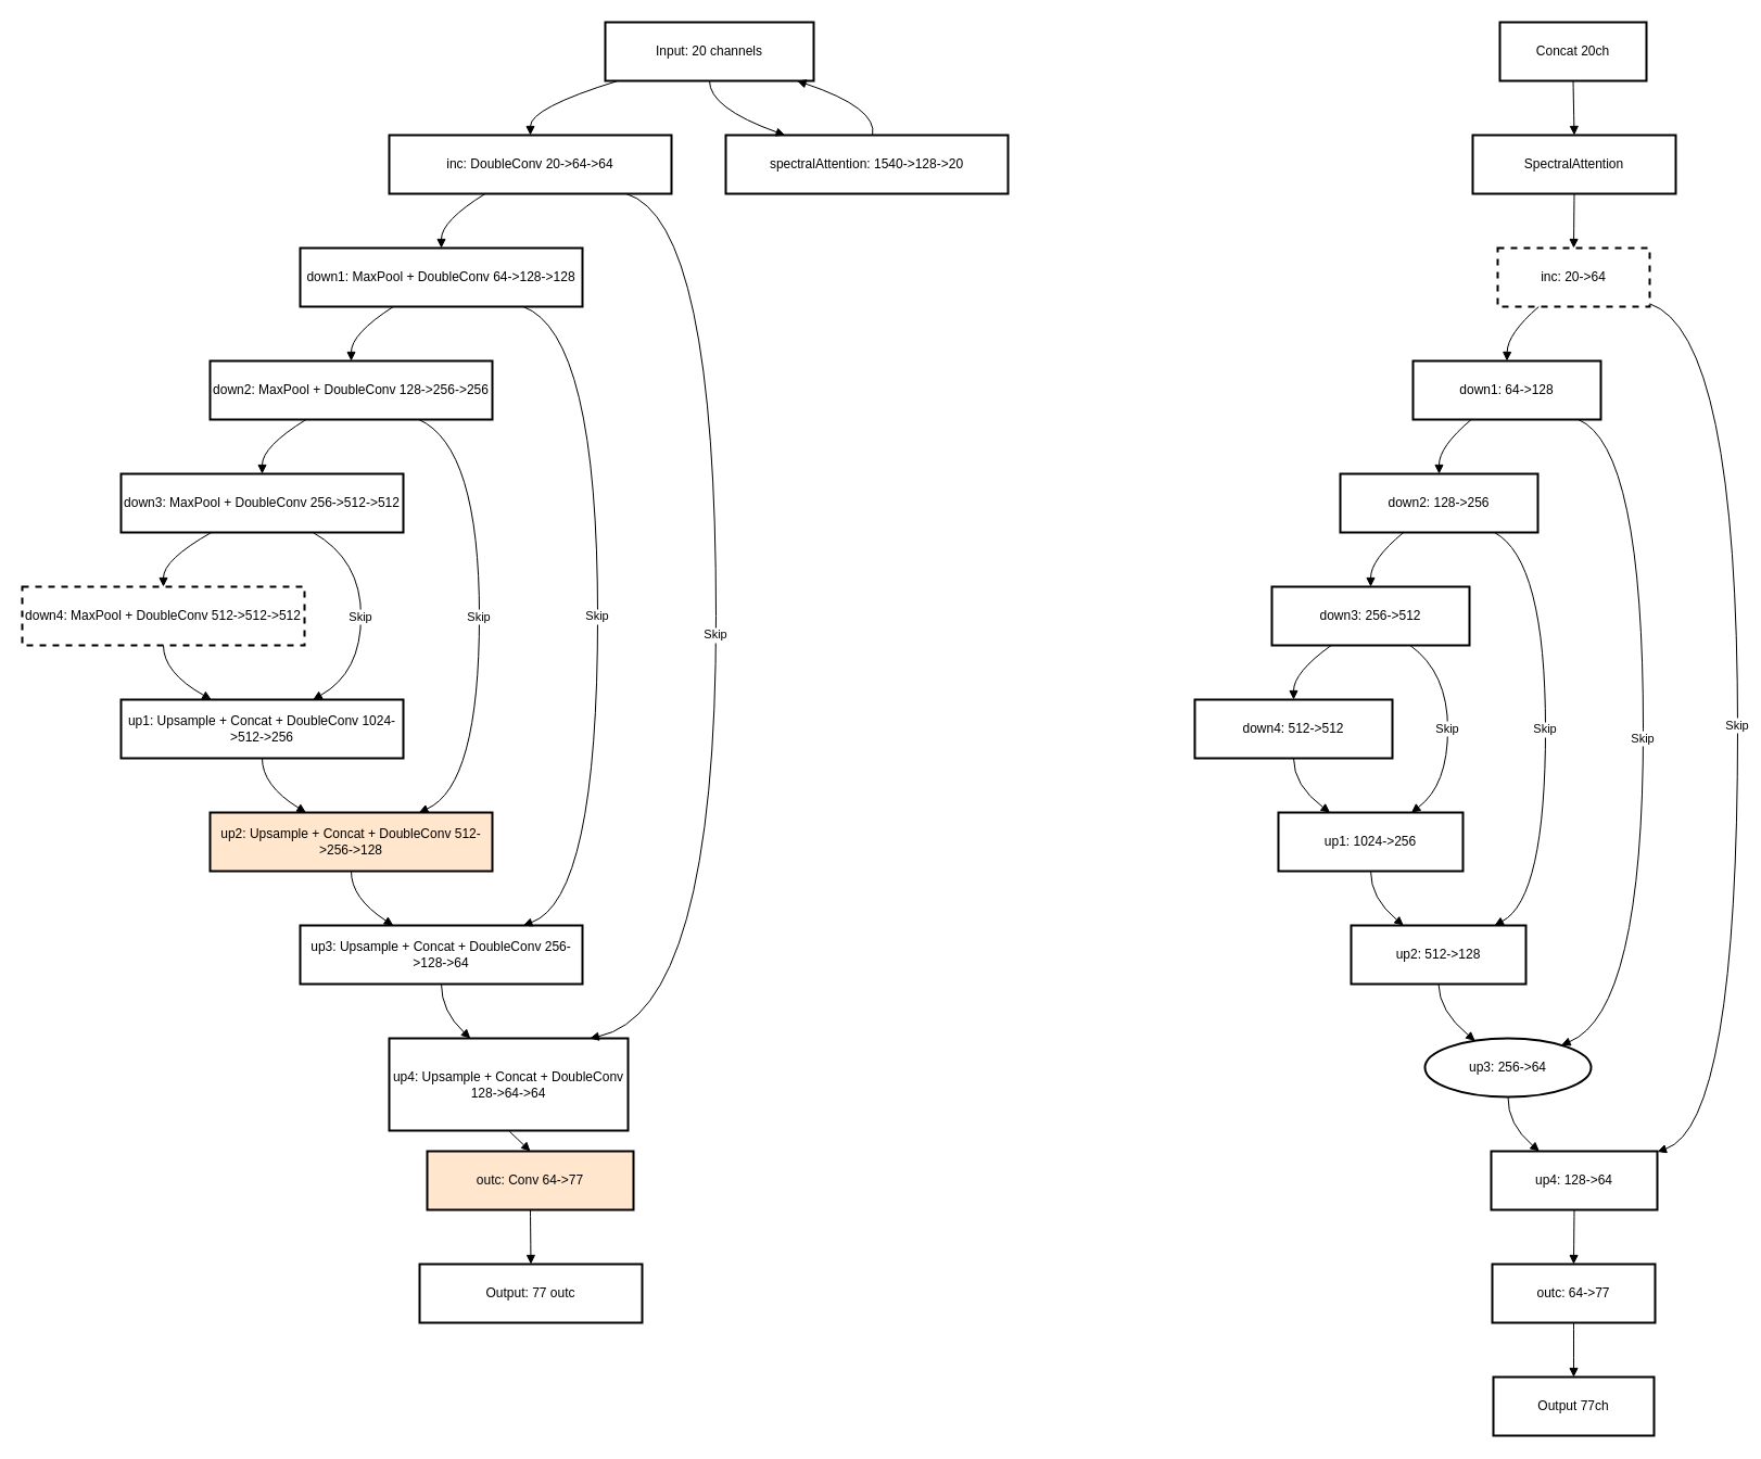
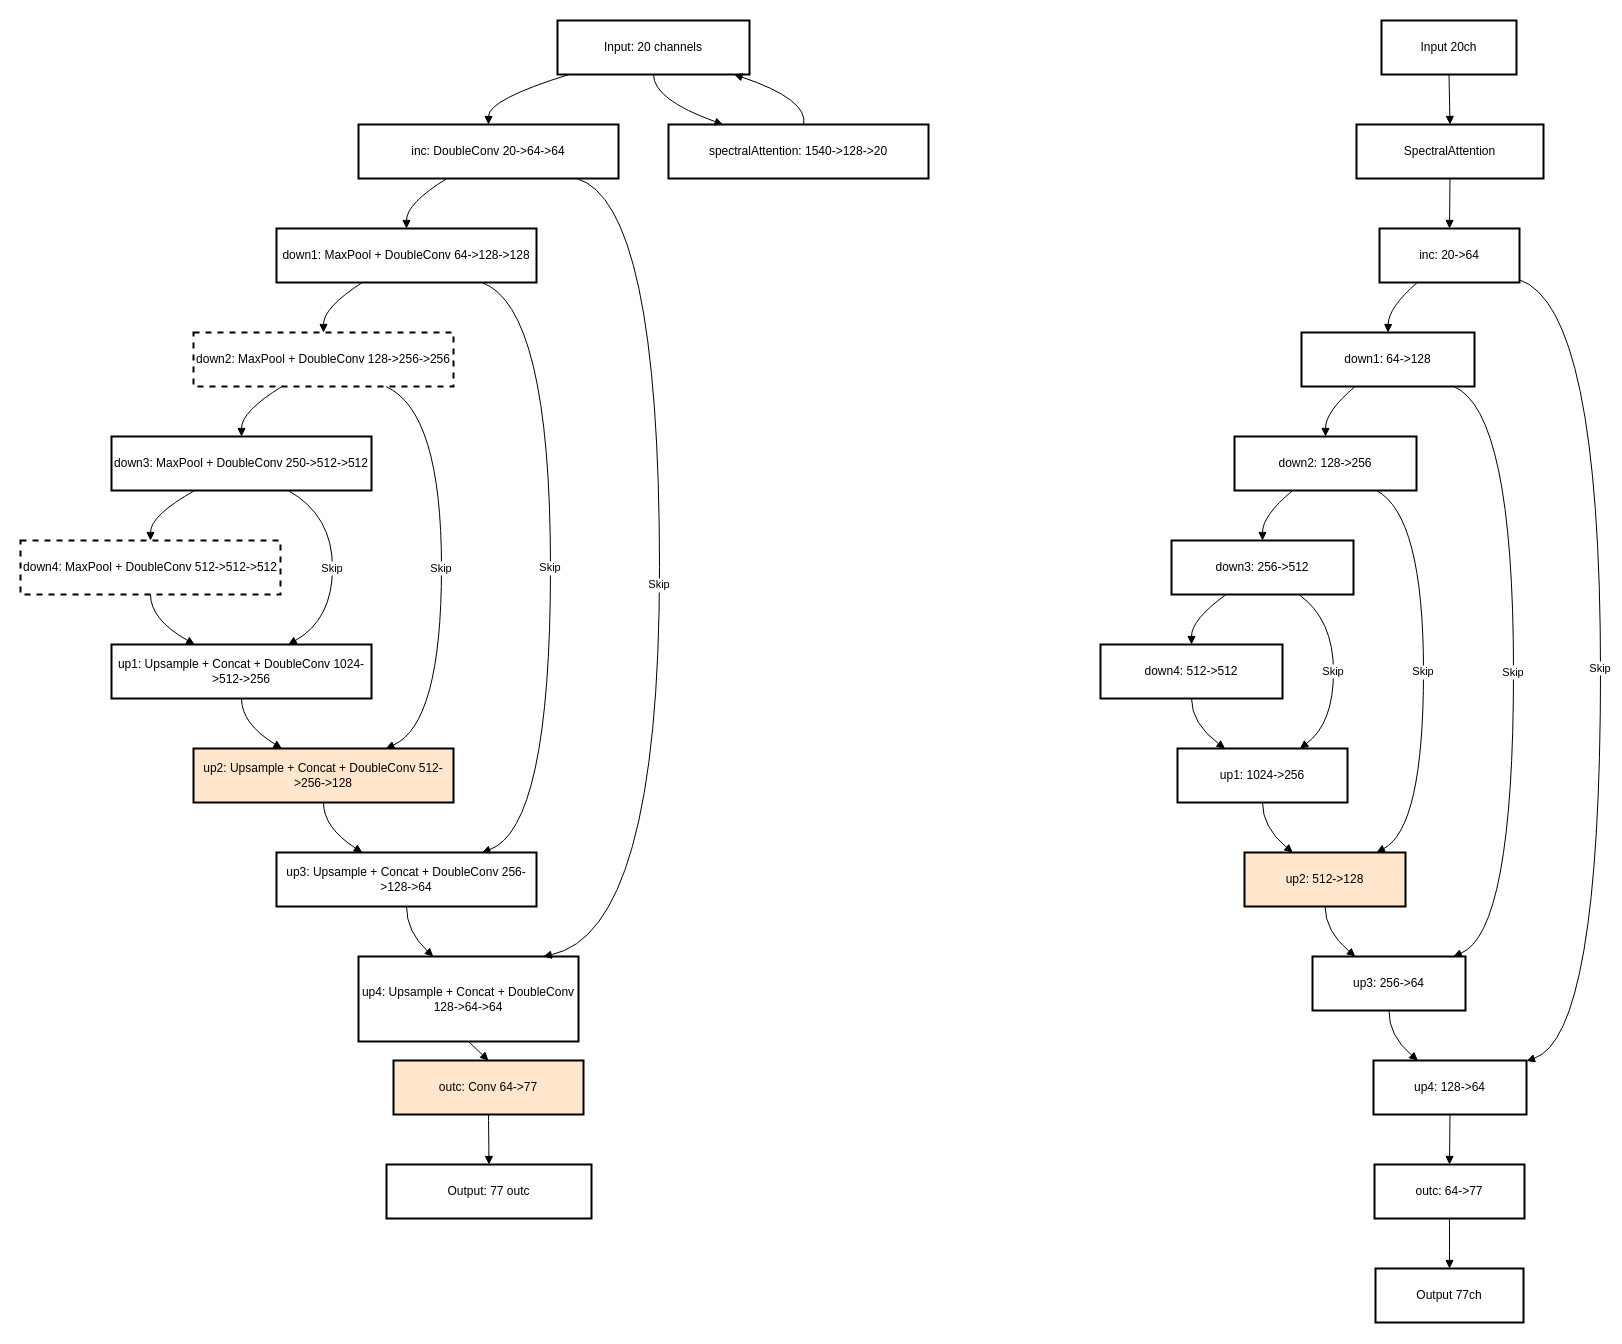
  <mxCell id="0" />
  <mxCell id="1" parent="0" />
  <mxCell id="2" value="Input: 20 channels" style="whiteSpace=wrap;strokeWidth=2;" vertex="1" parent="1"><mxGeometry x="557" y="20" width="192" height="54" as="geometry" /></mxCell>
  <mxCell id="3" value="inc: DoubleConv 20-&gt;64-&gt;64" style="whiteSpace=wrap;strokeWidth=2;" vertex="1" parent="1"><mxGeometry x="358" y="124" width="260" height="54" as="geometry" /></mxCell>
  <mxCell id="4" value="down1: MaxPool + DoubleConv 64-&gt;128-&gt;128" style="whiteSpace=wrap;strokeWidth=2;" vertex="1" parent="1"><mxGeometry x="276" y="228" width="260" height="54" as="geometry" /></mxCell>
- <mxCell id="5" value="down2: MaxPool + DoubleConv 128-&gt;256-&gt;256" style="whiteSpace=wrap;strokeWidth=2;" vertex="1" parent="1"><mxGeometry x="193" y="332" width="260" height="54" as="geometry" /></mxCell>
- <mxCell id="6" value="down3: MaxPool + DoubleConv 256-&gt;512-&gt;512" style="whiteSpace=wrap;strokeWidth=2;" vertex="1" parent="1"><mxGeometry x="111" y="436" width="260" height="54" as="geometry" /></mxCell>
+ <mxCell id="5" value="down2: MaxPool + DoubleConv 128-&gt;256-&gt;256" style="whiteSpace=wrap;strokeWidth=2;dashed=1;" vertex="1" parent="1"><mxGeometry x="193" y="332" width="260" height="54" as="geometry" /></mxCell>
+ <mxCell id="6" value="down3: MaxPool + DoubleConv 250-&gt;512-&gt;512" style="whiteSpace=wrap;strokeWidth=2;" vertex="1" parent="1"><mxGeometry x="111" y="436" width="260" height="54" as="geometry" /></mxCell>
  <mxCell id="7" value="down4: MaxPool + DoubleConv 512-&gt;512-&gt;512" style="whiteSpace=wrap;strokeWidth=2;dashed=1;" vertex="1" parent="1"><mxGeometry x="20" y="540" width="260" height="54" as="geometry" /></mxCell>
  <mxCell id="8" value="up1: Upsample + Concat + DoubleConv 1024-&gt;512-&gt;256" style="whiteSpace=wrap;strokeWidth=2;" vertex="1" parent="1"><mxGeometry x="111" y="644" width="260" height="54" as="geometry" /></mxCell>
  <mxCell id="9" value="up2: Upsample + Concat + DoubleConv 512-&gt;256-&gt;128" style="whiteSpace=wrap;strokeWidth=2;fillColor=#ffe6cc;" vertex="1" parent="1"><mxGeometry x="193" y="748" width="260" height="54" as="geometry" /></mxCell>
  <mxCell id="10" value="up3: Upsample + Concat + DoubleConv 256-&gt;128-&gt;64" style="whiteSpace=wrap;strokeWidth=2;" vertex="1" parent="1"><mxGeometry x="276" y="852" width="260" height="54" as="geometry" /></mxCell>
  <mxCell id="11" value="up4: Upsample + Concat + DoubleConv 128-&gt;64-&gt;64" style="whiteSpace=wrap;strokeWidth=2;" vertex="1" parent="1"><mxGeometry x="358" y="956" width="220" height="85" as="geometry" /></mxCell>
  <mxCell id="12" value="spectralAttention: 1540-&gt;128-&gt;20" style="whiteSpace=wrap;strokeWidth=2;" vertex="1" parent="1"><mxGeometry x="668" y="124" width="260" height="54" as="geometry" /></mxCell>
  <mxCell id="13" value="outc: Conv 64-&gt;77" style="whiteSpace=wrap;strokeWidth=2;fillColor=#ffe6cc;" vertex="1" parent="1"><mxGeometry x="393" y="1060" width="190" height="54" as="geometry" /></mxCell>
  <mxCell id="14" value="Output: 77 outc" style="whiteSpace=wrap;strokeWidth=2;" vertex="1" parent="1"><mxGeometry x="386" y="1164" width="205" height="54" as="geometry" /></mxCell>
  <mxCell id="15" value="" style="curved=1;startArrow=none;endArrow=block;exitX=0.06;exitY=1;entryX=0.5;entryY=0;rounded=0;" edge="1" parent="1" source="2" target="3"><mxGeometry relative="1" as="geometry"><Array as="points"><mxPoint x="488" y="99" /></Array></mxGeometry></mxCell>
  <mxCell id="16" value="" style="curved=1;startArrow=none;endArrow=block;exitX=0.34;exitY=1;entryX=0.5;entryY=0;rounded=0;" edge="1" parent="1" source="3" target="4"><mxGeometry relative="1" as="geometry"><Array as="points"><mxPoint x="406" y="203" /></Array></mxGeometry></mxCell>
  <mxCell id="17" value="" style="curved=1;startArrow=none;endArrow=block;exitX=0.33;exitY=1;entryX=0.5;entryY=0;rounded=0;" edge="1" parent="1" source="4" target="5"><mxGeometry relative="1" as="geometry"><Array as="points"><mxPoint x="323" y="307" /></Array></mxGeometry></mxCell>
  <mxCell id="18" value="" style="curved=1;startArrow=none;endArrow=block;exitX=0.34;exitY=1;entryX=0.5;entryY=0;rounded=0;" edge="1" parent="1" source="5" target="6"><mxGeometry relative="1" as="geometry"><Array as="points"><mxPoint x="241" y="411" /></Array></mxGeometry></mxCell>
  <mxCell id="19" value="" style="curved=1;startArrow=none;endArrow=block;exitX=0.32;exitY=1;entryX=0.5;entryY=0;rounded=0;" edge="1" parent="1" source="6" target="7"><mxGeometry relative="1" as="geometry"><Array as="points"><mxPoint x="150" y="515" /></Array></mxGeometry></mxCell>
  <mxCell id="20" value="" style="curved=1;startArrow=none;endArrow=block;exitX=0.5;exitY=1;entryX=0.32;entryY=0;rounded=0;" edge="1" parent="1" source="7" target="8"><mxGeometry relative="1" as="geometry"><Array as="points"><mxPoint x="150" y="619" /></Array></mxGeometry></mxCell>
  <mxCell id="21" value="Skip" style="curved=1;startArrow=none;endArrow=block;exitX=0.68;exitY=1;entryX=0.68;entryY=0;rounded=0;" edge="1" parent="1" source="6" target="8"><mxGeometry relative="1" as="geometry"><Array as="points"><mxPoint x="332" y="515" /><mxPoint x="332" y="619" /></Array></mxGeometry></mxCell>
  <mxCell id="22" value="" style="curved=1;startArrow=none;endArrow=block;exitX=0.5;exitY=1;entryX=0.34;entryY=0;rounded=0;" edge="1" parent="1" source="8" target="9"><mxGeometry relative="1" as="geometry"><Array as="points"><mxPoint x="241" y="723" /></Array></mxGeometry></mxCell>
  <mxCell id="23" value="Skip" style="curved=1;startArrow=none;endArrow=block;exitX=0.74;exitY=1;entryX=0.74;entryY=0;rounded=0;" edge="1" parent="1" source="5" target="9"><mxGeometry relative="1" as="geometry"><Array as="points"><mxPoint x="441" y="411" /><mxPoint x="441" y="723" /></Array></mxGeometry></mxCell>
  <mxCell id="24" value="" style="curved=1;startArrow=none;endArrow=block;exitX=0.5;exitY=1;entryX=0.33;entryY=0;rounded=0;" edge="1" parent="1" source="9" target="10"><mxGeometry relative="1" as="geometry"><Array as="points"><mxPoint x="323" y="827" /></Array></mxGeometry></mxCell>
  <mxCell id="25" value="Skip" style="curved=1;startArrow=none;endArrow=block;exitX=0.79;exitY=1;entryX=0.79;entryY=0;rounded=0;" edge="1" parent="1" source="4" target="10"><mxGeometry relative="1" as="geometry"><Array as="points"><mxPoint x="550" y="307" /><mxPoint x="550" y="827" /></Array></mxGeometry></mxCell>
  <mxCell id="26" value="" style="curved=1;startArrow=none;endArrow=block;exitX=0.5;exitY=1;entryX=0.34;entryY=0;rounded=0;" edge="1" parent="1" source="10" target="11"><mxGeometry relative="1" as="geometry"><Array as="points"><mxPoint x="406" y="931" /></Array></mxGeometry></mxCell>
  <mxCell id="27" value="Skip" style="curved=1;startArrow=none;endArrow=block;exitX=0.84;exitY=1;entryX=0.84;entryY=0;rounded=0;" edge="1" parent="1" source="3" target="11"><mxGeometry relative="1" as="geometry"><Array as="points"><mxPoint x="659" y="203" /><mxPoint x="659" y="931" /></Array></mxGeometry></mxCell>
  <mxCell id="28" value="" style="curved=1;startArrow=none;endArrow=block;exitX=0.5;exitY=1;entryX=0.21;entryY=0;rounded=0;" edge="1" parent="1" source="2" target="12"><mxGeometry relative="1" as="geometry"><Array as="points"><mxPoint x="653" y="99" /></Array></mxGeometry></mxCell>
  <mxCell id="29" value="" style="curved=1;startArrow=none;endArrow=block;exitX=0.52;exitY=0;entryX=0.92;entryY=1;rounded=0;" edge="1" parent="1" source="12" target="2"><mxGeometry relative="1" as="geometry"><Array as="points"><mxPoint x="808" y="99" /></Array></mxGeometry></mxCell>
  <mxCell id="30" value="" style="curved=1;startArrow=none;endArrow=block;exitX=0.5;exitY=1;entryX=0.5;entryY=0;rounded=0;" edge="1" parent="1" source="11" target="13"><mxGeometry relative="1" as="geometry"><Array as="points" /></mxGeometry></mxCell>
  <mxCell id="31" value="" style="curved=1;startArrow=none;endArrow=block;exitX=0.5;exitY=1;entryX=0.5;entryY=0;rounded=0;" edge="1" parent="1" source="13" target="14"><mxGeometry relative="1" as="geometry"><Array as="points" /></mxGeometry></mxCell>
- <mxCell id="32" value="Concat 20ch" style="whiteSpace=wrap;strokeWidth=2;" vertex="1" parent="1"><mxGeometry x="1381" y="20" width="135" height="54" as="geometry" /></mxCell>
+ <mxCell id="32" value="Input 20ch" style="whiteSpace=wrap;strokeWidth=2;" vertex="1" parent="1"><mxGeometry x="1381" y="20" width="135" height="54" as="geometry" /></mxCell>
  <mxCell id="33" value="SpectralAttention" style="whiteSpace=wrap;strokeWidth=2;" vertex="1" parent="1"><mxGeometry x="1356" y="124" width="187" height="54" as="geometry" /></mxCell>
- <mxCell id="34" value="inc: 20-&gt;64" style="whiteSpace=wrap;strokeWidth=2;dashed=1;" vertex="1" parent="1"><mxGeometry x="1379" y="228" width="140" height="54" as="geometry" /></mxCell>
+ <mxCell id="34" value="inc: 20-&gt;64" style="whiteSpace=wrap;strokeWidth=2;" vertex="1" parent="1"><mxGeometry x="1379" y="228" width="140" height="54" as="geometry" /></mxCell>
  <mxCell id="35" value="down1: 64-&gt;128" style="whiteSpace=wrap;strokeWidth=2;" vertex="1" parent="1"><mxGeometry x="1301" y="332" width="173" height="54" as="geometry" /></mxCell>
  <mxCell id="36" value="down2: 128-&gt;256" style="whiteSpace=wrap;strokeWidth=2;" vertex="1" parent="1"><mxGeometry x="1234" y="436" width="182" height="54" as="geometry" /></mxCell>
  <mxCell id="37" value="down3: 256-&gt;512" style="whiteSpace=wrap;strokeWidth=2;" vertex="1" parent="1"><mxGeometry x="1171" y="540" width="182" height="54" as="geometry" /></mxCell>
  <mxCell id="38" value="down4: 512-&gt;512" style="whiteSpace=wrap;strokeWidth=2;" vertex="1" parent="1"><mxGeometry x="1100" y="644" width="182" height="54" as="geometry" /></mxCell>
  <mxCell id="39" value="up1: 1024-&gt;256" style="whiteSpace=wrap;strokeWidth=2;" vertex="1" parent="1"><mxGeometry x="1177" y="748" width="170" height="54" as="geometry" /></mxCell>
- <mxCell id="40" value="up2: 512-&gt;128" style="whiteSpace=wrap;strokeWidth=2;" vertex="1" parent="1"><mxGeometry x="1244" y="852" width="161" height="54" as="geometry" /></mxCell>
- <mxCell id="41" value="up3: 256-&gt;64" style="ellipse;whiteSpace=wrap;strokeWidth=2;" vertex="1" parent="1"><mxGeometry x="1312" y="956" width="153" height="54" as="geometry" /></mxCell>
+ <mxCell id="40" value="up2: 512-&gt;128" style="whiteSpace=wrap;strokeWidth=2;fillColor=#ffe6cc;" vertex="1" parent="1"><mxGeometry x="1244" y="852" width="161" height="54" as="geometry" /></mxCell>
+ <mxCell id="41" value="up3: 256-&gt;64" style="whiteSpace=wrap;strokeWidth=2;" vertex="1" parent="1"><mxGeometry x="1312" y="956" width="153" height="54" as="geometry" /></mxCell>
  <mxCell id="42" value="up4: 128-&gt;64" style="whiteSpace=wrap;strokeWidth=2;" vertex="1" parent="1"><mxGeometry x="1373" y="1060" width="153" height="54" as="geometry" /></mxCell>
  <mxCell id="43" value="outc: 64-&gt;77" style="whiteSpace=wrap;strokeWidth=2;" vertex="1" parent="1"><mxGeometry x="1374" y="1164" width="150" height="54" as="geometry" /></mxCell>
  <mxCell id="44" value="Output 77ch" style="whiteSpace=wrap;strokeWidth=2;" vertex="1" parent="1"><mxGeometry x="1375" y="1268" width="148" height="54" as="geometry" /></mxCell>
  <mxCell id="45" value="" style="curved=1;startArrow=none;endArrow=block;exitX=0.5;exitY=1;entryX=0.5;entryY=0;rounded=0;" edge="1" parent="1" source="32" target="33"><mxGeometry relative="1" as="geometry"><Array as="points" /></mxGeometry></mxCell>
  <mxCell id="46" value="" style="curved=1;startArrow=none;endArrow=block;exitX=0.5;exitY=1;entryX=0.5;entryY=0;rounded=0;" edge="1" parent="1" source="33" target="34"><mxGeometry relative="1" as="geometry"><Array as="points" /></mxGeometry></mxCell>
  <mxCell id="47" value="" style="curved=1;startArrow=none;endArrow=block;exitX=0.27;exitY=1;entryX=0.5;entryY=0;rounded=0;" edge="1" parent="1" source="34" target="35"><mxGeometry relative="1" as="geometry"><Array as="points"><mxPoint x="1388" y="307" /></Array></mxGeometry></mxCell>
  <mxCell id="48" value="" style="curved=1;startArrow=none;endArrow=block;exitX=0.31;exitY=1;entryX=0.5;entryY=0;rounded=0;" edge="1" parent="1" source="35" target="36"><mxGeometry relative="1" as="geometry"><Array as="points"><mxPoint x="1325" y="411" /></Array></mxGeometry></mxCell>
  <mxCell id="49" value="" style="curved=1;startArrow=none;endArrow=block;exitX=0.32;exitY=1;entryX=0.5;entryY=0;rounded=0;" edge="1" parent="1" source="36" target="37"><mxGeometry relative="1" as="geometry"><Array as="points"><mxPoint x="1262" y="515" /></Array></mxGeometry></mxCell>
  <mxCell id="50" value="" style="curved=1;startArrow=none;endArrow=block;exitX=0.3;exitY=1;entryX=0.5;entryY=0;rounded=0;" edge="1" parent="1" source="37" target="38"><mxGeometry relative="1" as="geometry"><Array as="points"><mxPoint x="1191" y="619" /></Array></mxGeometry></mxCell>
  <mxCell id="51" value="" style="curved=1;startArrow=none;endArrow=block;exitX=0.5;exitY=1;entryX=0.28;entryY=0;rounded=0;" edge="1" parent="1" source="38" target="39"><mxGeometry relative="1" as="geometry"><Array as="points"><mxPoint x="1191" y="723" /></Array></mxGeometry></mxCell>
  <mxCell id="52" value="Skip" style="curved=1;startArrow=none;endArrow=block;exitX=0.7;exitY=1;entryX=0.72;entryY=0;rounded=0;" edge="1" parent="1" source="37" target="39"><mxGeometry relative="1" as="geometry"><Array as="points"><mxPoint x="1333" y="619" /><mxPoint x="1333" y="723" /></Array></mxGeometry></mxCell>
  <mxCell id="53" value="" style="curved=1;startArrow=none;endArrow=block;exitX=0.5;exitY=1;entryX=0.3;entryY=0;rounded=0;" edge="1" parent="1" source="39" target="40"><mxGeometry relative="1" as="geometry"><Array as="points"><mxPoint x="1262" y="827" /></Array></mxGeometry></mxCell>
  <mxCell id="54" value="Skip" style="curved=1;startArrow=none;endArrow=block;exitX=0.78;exitY=1;entryX=0.82;entryY=0;rounded=0;" edge="1" parent="1" source="36" target="40"><mxGeometry relative="1" as="geometry"><Array as="points"><mxPoint x="1423" y="515" /><mxPoint x="1423" y="827" /></Array></mxGeometry></mxCell>
  <mxCell id="55" value="" style="curved=1;startArrow=none;endArrow=block;exitX=0.5;exitY=1;entryX=0.28;entryY=0;rounded=0;" edge="1" parent="1" source="40" target="41"><mxGeometry relative="1" as="geometry"><Array as="points"><mxPoint x="1325" y="931" /></Array></mxGeometry></mxCell>
  <mxCell id="56" value="Skip" style="curved=1;startArrow=none;endArrow=block;exitX=0.88;exitY=1;entryX=0.92;entryY=0;rounded=0;" edge="1" parent="1" source="35" target="41"><mxGeometry relative="1" as="geometry"><Array as="points"><mxPoint x="1513" y="411" /><mxPoint x="1513" y="931" /></Array></mxGeometry></mxCell>
  <mxCell id="57" value="" style="curved=1;startArrow=none;endArrow=block;exitX=0.5;exitY=1;entryX=0.29;entryY=0;rounded=0;" edge="1" parent="1" source="41" target="42"><mxGeometry relative="1" as="geometry"><Array as="points"><mxPoint x="1388" y="1035" /></Array></mxGeometry></mxCell>
  <mxCell id="58" value="Skip" style="curved=1;startArrow=none;endArrow=block;exitX=1;exitY=0.95;entryX=1;entryY=0.01;rounded=0;" edge="1" parent="1" source="34" target="42"><mxGeometry relative="1" as="geometry"><Array as="points"><mxPoint x="1600" y="307" /><mxPoint x="1600" y="1035" /></Array></mxGeometry></mxCell>
  <mxCell id="59" value="" style="curved=1;startArrow=none;endArrow=block;exitX=0.5;exitY=1;entryX=0.5;entryY=0;rounded=0;" edge="1" parent="1" source="42" target="43"><mxGeometry relative="1" as="geometry"><Array as="points" /></mxGeometry></mxCell>
  <mxCell id="60" value="" style="curved=1;startArrow=none;endArrow=block;exitX=0.5;exitY=1;entryX=0.5;entryY=0;rounded=0;" edge="1" parent="1" source="43" target="44"><mxGeometry relative="1" as="geometry"><Array as="points" /></mxGeometry></mxCell>
